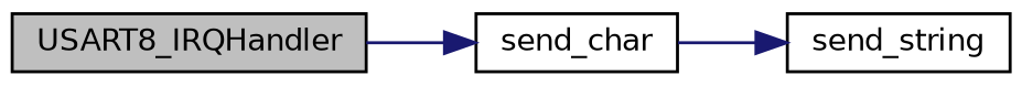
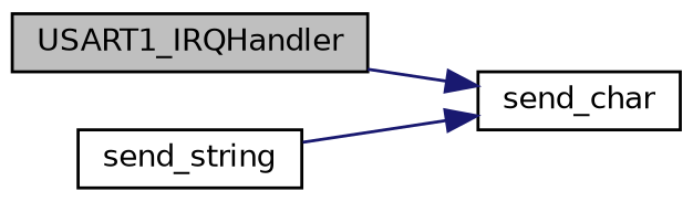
  digraph {
    rankdir=LR
    node [color=black fillcolor=white fontname=Helvetica fontsize=10 shape=record style=filled]
    edge [color=midnightblue fontname=Helvetica fontsize=10 labelfontname=Helvetica labelfontsize=10 style=solid]
-   n1 [fillcolor=grey75 fontcolor=black height=0.2 label=USART8_IRQHandler width=0.4]
+   n1 [fillcolor=grey75 fontcolor=black height=0.2 label=USART1_IRQHandler width=0.4]
    n2 [height=0.2 label=send_char width=0.4]
    n3 [height=0.2 label=send_string width=0.4]
    n1 -> n2
-   n2 -> n3
+   n3 -> n2
  }
